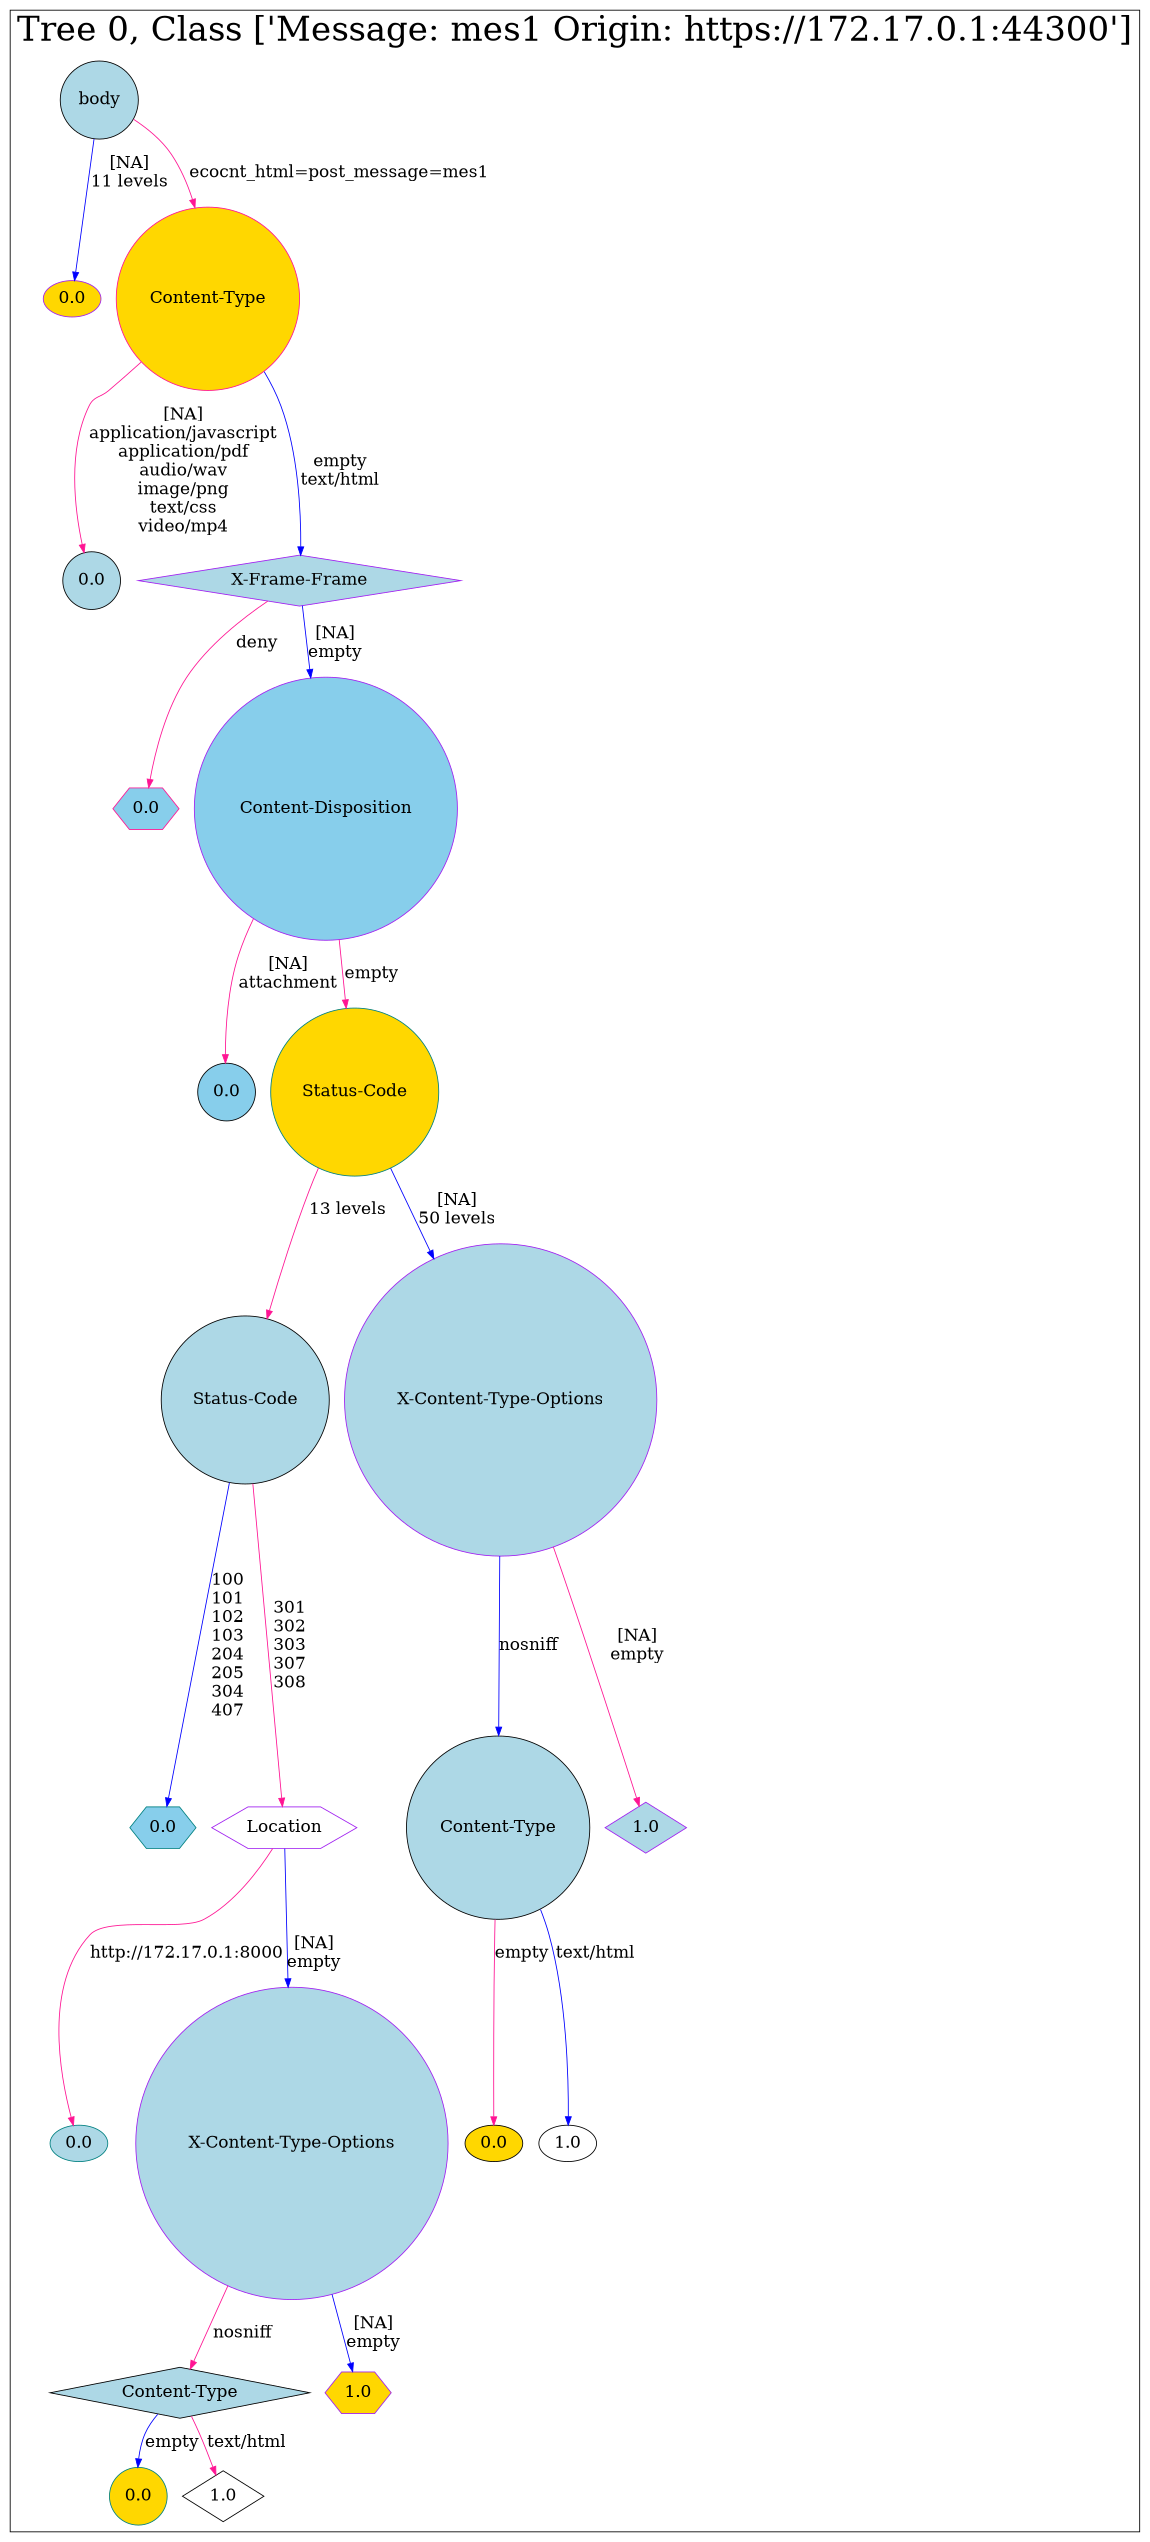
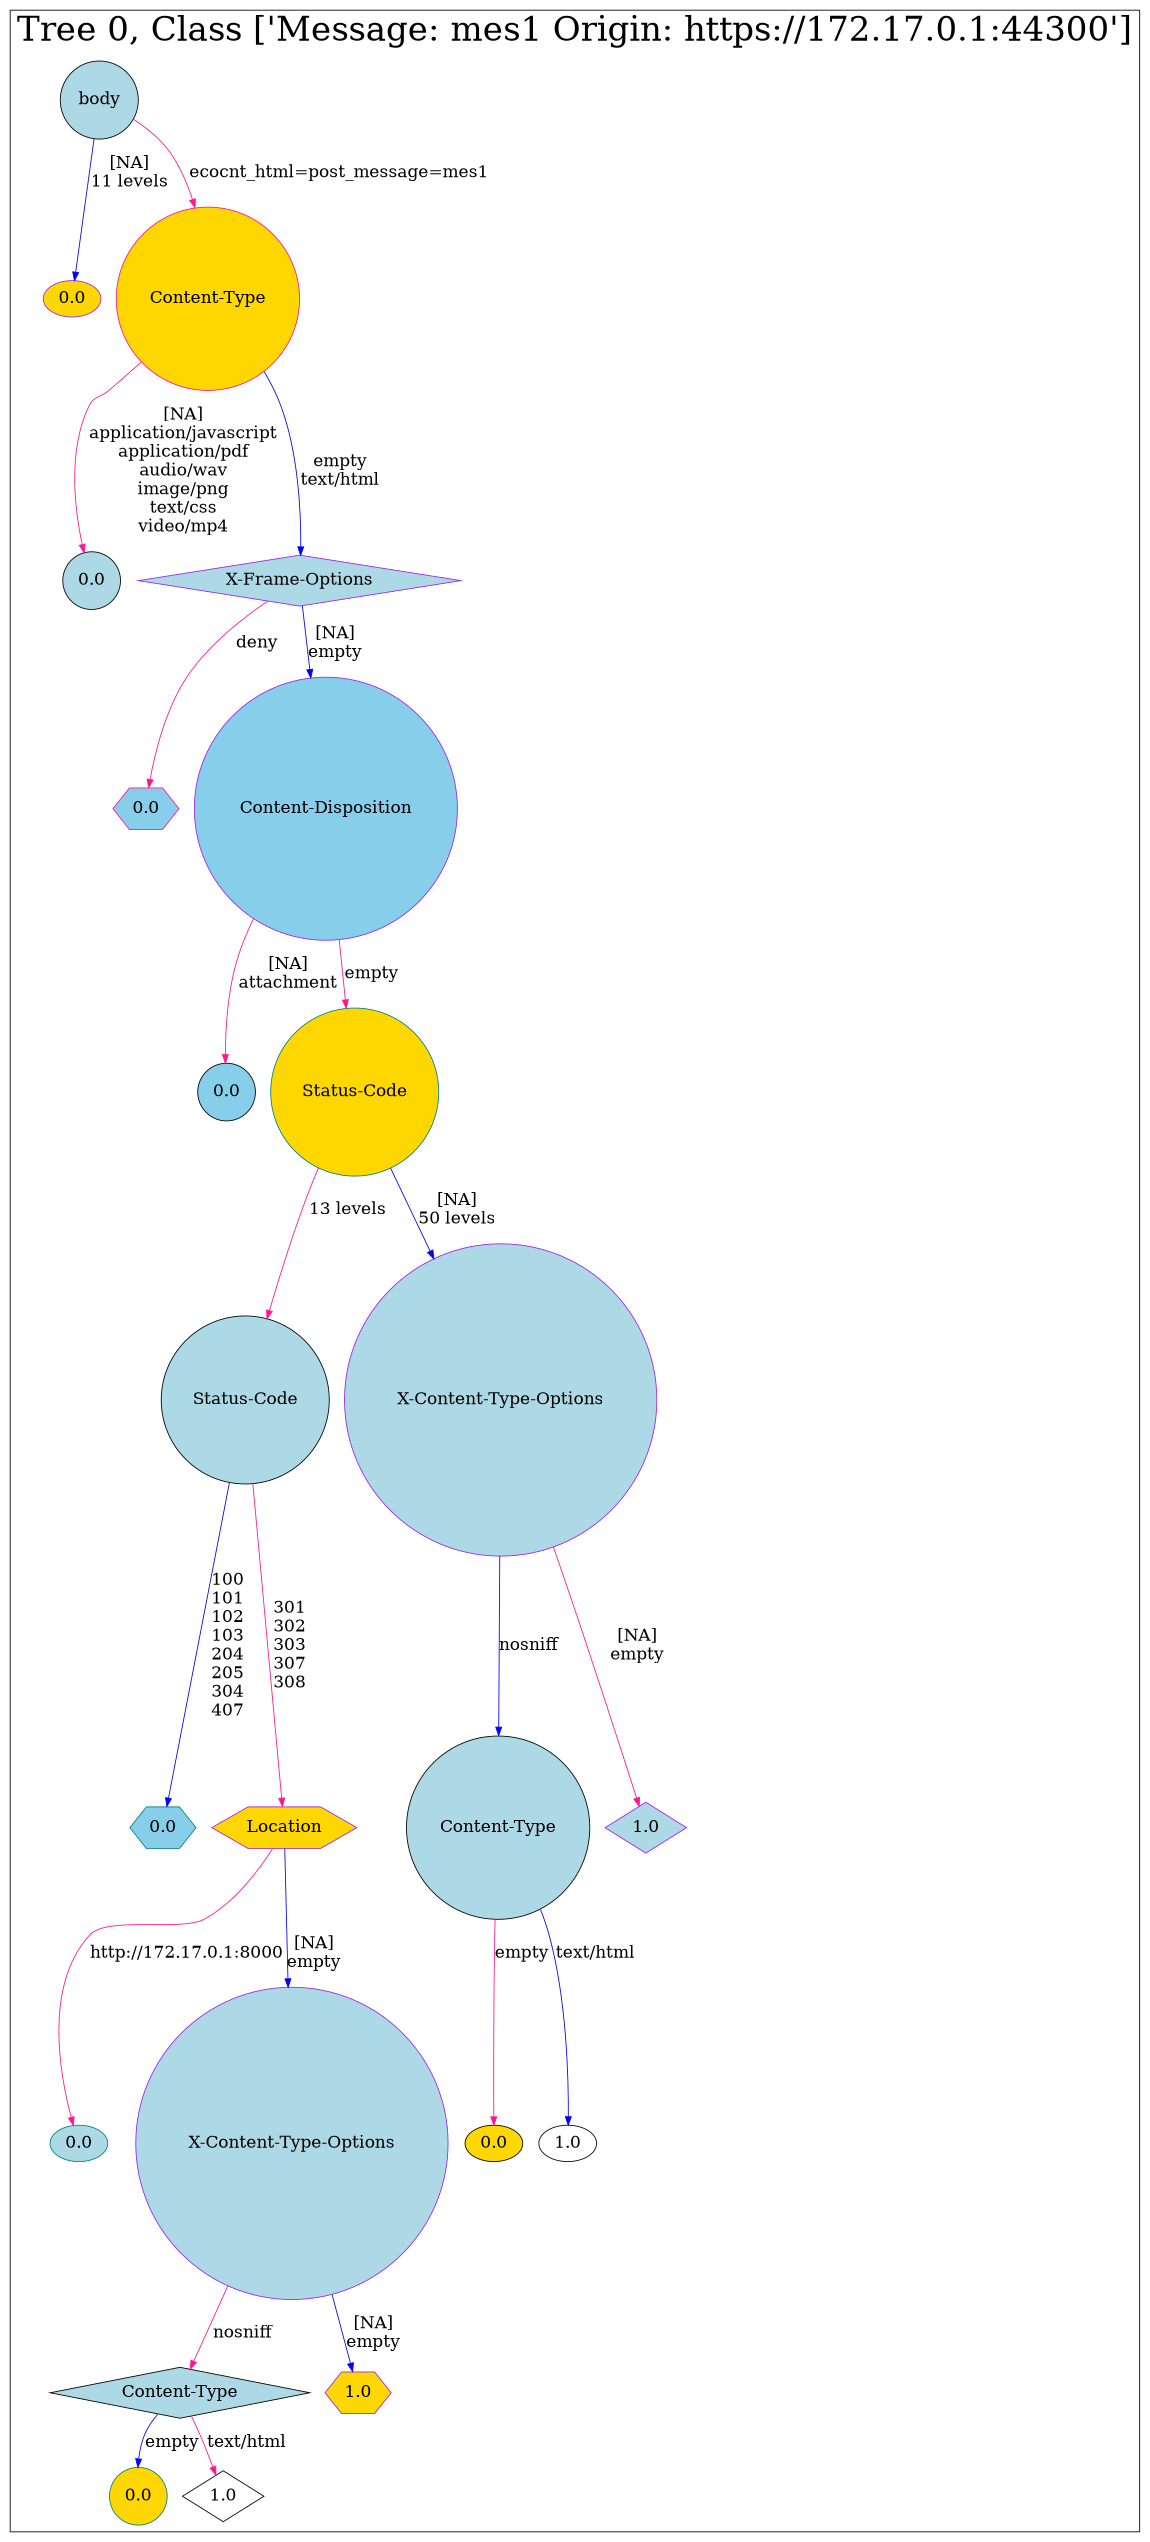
  digraph {
    node [color=black fillcolor=lightblue fontsize=20 shape=circle style=filled]
    edge [color=deeppink fontsize=20]
    n1 [label=body]
    n2 [color=purple fillcolor=gold label=0.0 shape=ellipse]
    n3 [color=deeppink fillcolor=gold label="Content-Type"]
    n4 [label=0.0]
-   n5 [color=purple label="X-Frame-Frame" shape=diamond]
+   n5 [color=purple label="X-Frame-Options" shape=diamond]
    n6 [color=deeppink fillcolor=skyblue label=0.0 shape=hexagon]
    n7 [color=purple fillcolor=skyblue label="Content-Disposition"]
    n8 [fillcolor=skyblue label=0.0]
    n9 [color=teal fillcolor=gold label="Status-Code"]
    n10 [label="Status-Code"]
    n11 [color=purple label="X-Content-Type-Options"]
    n12 [color=teal fillcolor=skyblue label=0.0 shape=hexagon]
-   n13 [color=purple fillcolor=white label=Location shape=hexagon]
+   n13 [color=purple fillcolor=gold label=Location shape=hexagon]
    n14 [label="Content-Type"]
    n15 [color=purple label=1.0 shape=diamond]
    n16 [color=teal label=0.0 shape=ellipse]
    n17 [color=purple label="X-Content-Type-Options"]
    n18 [fillcolor=gold label=0.0 shape=ellipse]
    n19 [fillcolor=white label=1.0 shape=ellipse]
    n20 [label="Content-Type" shape=diamond]
    n21 [color=purple fillcolor=gold label=1.0 shape=hexagon]
    n22 [color=teal fillcolor=gold label=0.0]
    n23 [fillcolor=white label=1.0 shape=diamond]
    subgraph cluster_1 {
      fontsize=40
      label="Tree 0, Class ['Message: mes1 Origin: https://172.17.0.1:44300']"
      subgraph sub_2 {
        fontsize=40
        label="Tree 0, Class ['Message: mes1 Origin: https://172.17.0.1:44300']"
        n1
      }
      subgraph sub_3 {
        fontsize=40
        label="Tree 0, Class ['Message: mes1 Origin: https://172.17.0.1:44300']"
        n2
        n3
      }
      subgraph sub_4 {
        fontsize=40
        label="Tree 0, Class ['Message: mes1 Origin: https://172.17.0.1:44300']"
        n4
        n5
      }
      subgraph sub_5 {
        fontsize=40
        label="Tree 0, Class ['Message: mes1 Origin: https://172.17.0.1:44300']"
        n6
        n7
      }
      subgraph sub_6 {
        fontsize=40
        label="Tree 0, Class ['Message: mes1 Origin: https://172.17.0.1:44300']"
        n8
        n9
      }
      subgraph sub_7 {
        fontsize=40
        label="Tree 0, Class ['Message: mes1 Origin: https://172.17.0.1:44300']"
        n10
        n11
      }
      subgraph sub_8 {
        fontsize=40
        label="Tree 0, Class ['Message: mes1 Origin: https://172.17.0.1:44300']"
        n12
        n13
        n14
        n15
      }
      subgraph sub_9 {
        fontsize=40
        label="Tree 0, Class ['Message: mes1 Origin: https://172.17.0.1:44300']"
        n16
        n17
        n18
        n19
      }
      subgraph sub_10 {
        fontsize=40
        label="Tree 0, Class ['Message: mes1 Origin: https://172.17.0.1:44300']"
        n20
        n21
      }
      subgraph sub_11 {
        fontsize=40
        label="Tree 0, Class ['Message: mes1 Origin: https://172.17.0.1:44300']"
        n22
        n23
      }
    }
    n1 -> n2 [color=blue label="[NA]\n11 levels\n"]
    n1 -> n3 [label="ecocnt_html=post_message=mes1\n"]
    n3 -> n4 [label="[NA]\napplication/javascript\napplication/pdf\naudio/wav\nimage/png\ntext/css\nvideo/mp4\n"]
    n3 -> n5 [color=blue label="empty\ntext/html\n"]
    n5 -> n6 [label="deny\n"]
    n5 -> n7 [color=blue label="[NA]\nempty\n"]
    n7 -> n8 [label="[NA]\nattachment\n"]
    n7 -> n9 [label="empty\n"]
    n9 -> n10 [label="13 levels\n"]
    n9 -> n11 [color=blue label="[NA]\n50 levels\n"]
    n10 -> n12 [color=blue label="100\n101\n102\n103\n204\n205\n304\n407\n"]
    n10 -> n13 [label="301\n302\n303\n307\n308\n"]
    n11 -> n14 [color=blue label="nosniff\n"]
    n11 -> n15 [label="[NA]\nempty\n"]
    n13 -> n16 [label="http://172.17.0.1:8000\n"]
    n13 -> n17 [color=blue label="[NA]\nempty\n"]
    n14 -> n18 [label="empty\n"]
    n14 -> n19 [color=blue label="text/html\n"]
    n17 -> n20 [label="nosniff\n"]
    n17 -> n21 [color=blue label="[NA]\nempty\n"]
    n20 -> n22 [color=blue label="empty\n"]
    n20 -> n23 [label="text/html\n"]
  }
